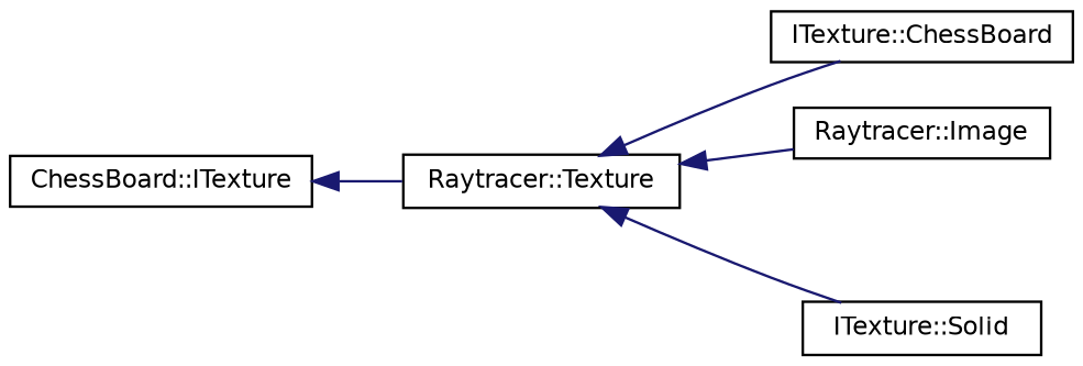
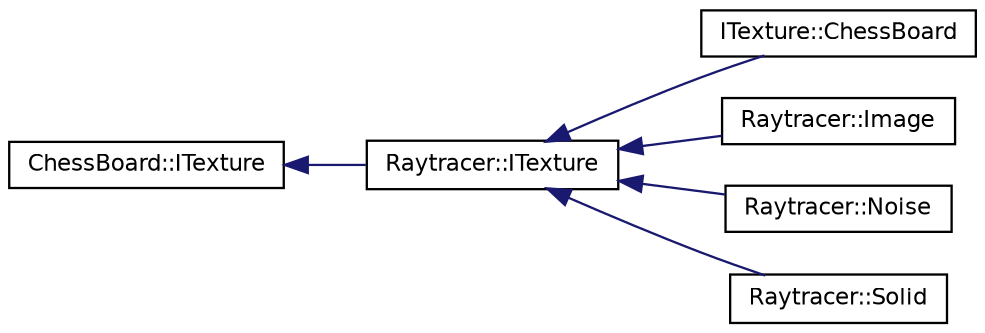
  digraph {
    rankdir=LR
    node [color=black fillcolor=white fontname=Helvetica fontsize=10 shape=record style=filled]
    edge [color=midnightblue dir=back fontname=Helvetica fontsize=10 labelfontname=Helvetica labelfontsize=10 style=solid]
    n1 [height=0.2 label="ChessBoard::ITexture" width=0.4]
-   n2 [height=0.2 label="Raytracer::Texture" width=0.4]
+   n2 [height=0.2 label="Raytracer::ITexture" width=0.4]
    n3 [height=0.2 label="ITexture::ChessBoard" width=0.4]
    n4 [height=0.2 label="Raytracer::Image" width=0.4]
-   n6 [height=0.2 label="ITexture::Solid" width=0.4]
+   n5 [height=0.2 label="Raytracer::Noise" width=0.4]
+   n6 [height=0.2 label="Raytracer::Solid" width=0.4]
    n1 -> n2
    n2 -> n3
    n2 -> n4
+   n2 -> n5
    n2 -> n6
  }
